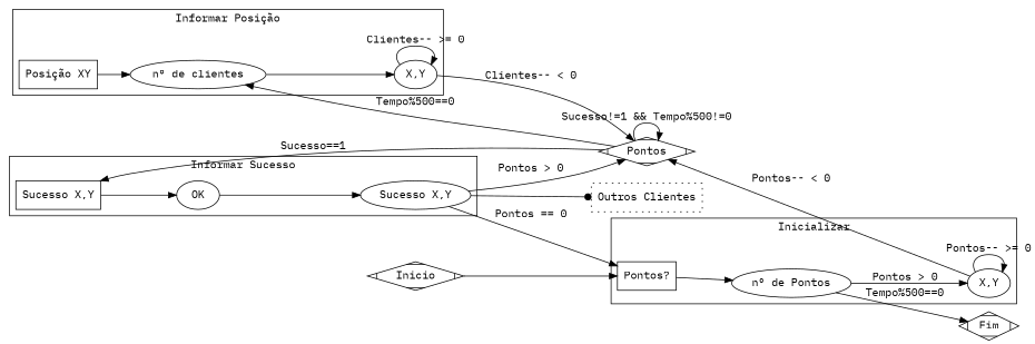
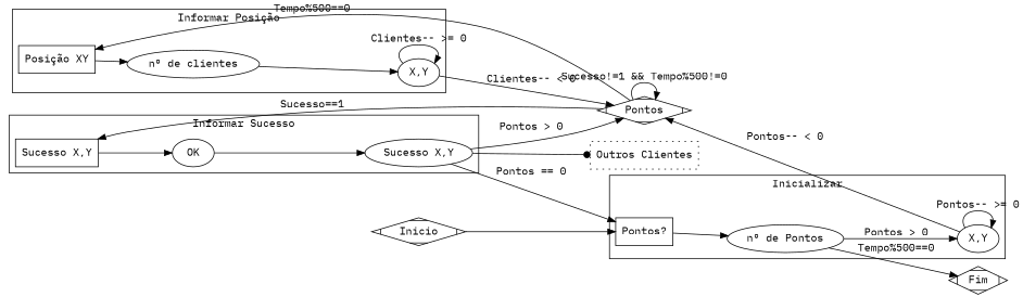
  digraph {
    compound=true
    fontname="IBM Plex Mono"
    rankdir=LR
    node [fontname="IBM Plex Mono" shape=ellipse]
    edge [fontname="IBM Plex Mono"]
    n1 [label="Pontos?" shape=box]
    n2 [label="nº de Pontos"]
    n3 [label="X,Y"]
    n4 [label="X,Y"]
    n5 [label="Posição XY" shape=box]
    n6 [label="nº de clientes"]
    n7 [label=OK]
    n8 [label="Sucesso X,Y"]
    n9 [label="Sucesso X,Y" shape=box]
    n10 [label=Fim shape=Mdiamond]
    n11 [label=Pontos shape=Mdiamond]
    n12 [label="Outros Clientes" shape=box style=dotted]
    n13 [label=Inicio shape=Mdiamond]
    subgraph cluster_1 {
      label=Inicializar
      n1
      n2
      n3
    }
    subgraph cluster_2 {
      label="Informar Posição"
      n4
      n5
      n6
    }
    subgraph cluster_3 {
      label="Informar Sucesso"
      n7
      n8
      n9
    }
    n1 -> n2
    n2 -> n3 [label="Pontos > 0"]
    n2 -> n10 [label="Tempo%500==0"]
    n3 -> n3 [label="Pontos-- >= 0"]
    n3 -> n11 [label="Pontos-- < 0"]
    n4 -> n4 [label="Clientes-- >= 0"]
    n4 -> n11 [label="Clientes-- < 0"]
    n5 -> n6
    n6 -> n4
    n7 -> n8
    n8 -> n1 [label="Pontos == 0"]
    n8 -> n11 [label="Pontos > 0"]
    n8 -> n12 [arrowhead=dot]
    n9 -> n7
-   n11 -> n6 [label="Tempo%500==0"]
+   n11 -> n5 [label="Tempo%500==0"]
    n11 -> n9 [label="Sucesso==1"]
    n11 -> n11 [label="Sucesso!=1 && Tempo%500!=0"]
    n13 -> n1
  }
